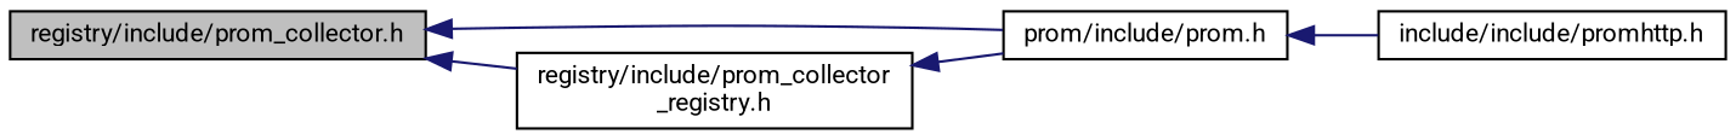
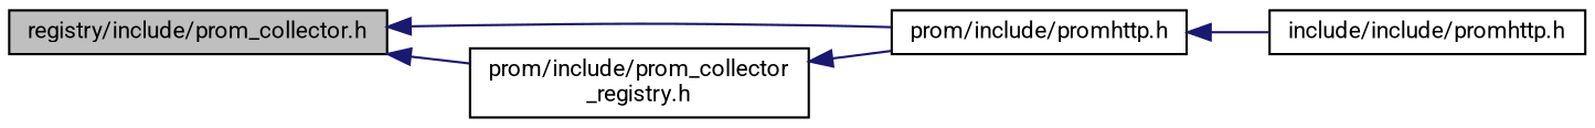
  digraph {
    fontname=Roboto
    rankdir=LR
    node [color=black fillcolor=white fontname=Roboto fontsize=10 shape=record style=filled]
    edge [color=midnightblue dir=back fontname=Roboto fontsize=10 labelfontname=Helvetica labelfontsize=10 style=solid]
    n1 [fillcolor=grey75 fontcolor=black height=0.2 label="registry/include/prom_collector.h" width=0.4]
-   n2 [height=0.2 label="prom/include/prom.h" width=0.4]
-   n3 [height=0.2 label="registry/include/prom_collector\l_registry.h" width=0.4]
+   n2 [height=0.2 label="prom/include/promhttp.h" width=0.4]
+   n3 [height=0.2 label="prom/include/prom_collector\l_registry.h" width=0.4]
    n4 [height=0.2 label="include/include/promhttp.h" width=0.4]
    n1 -> n2
    n1 -> n3
    n2 -> n4
    n3 -> n2
  }
